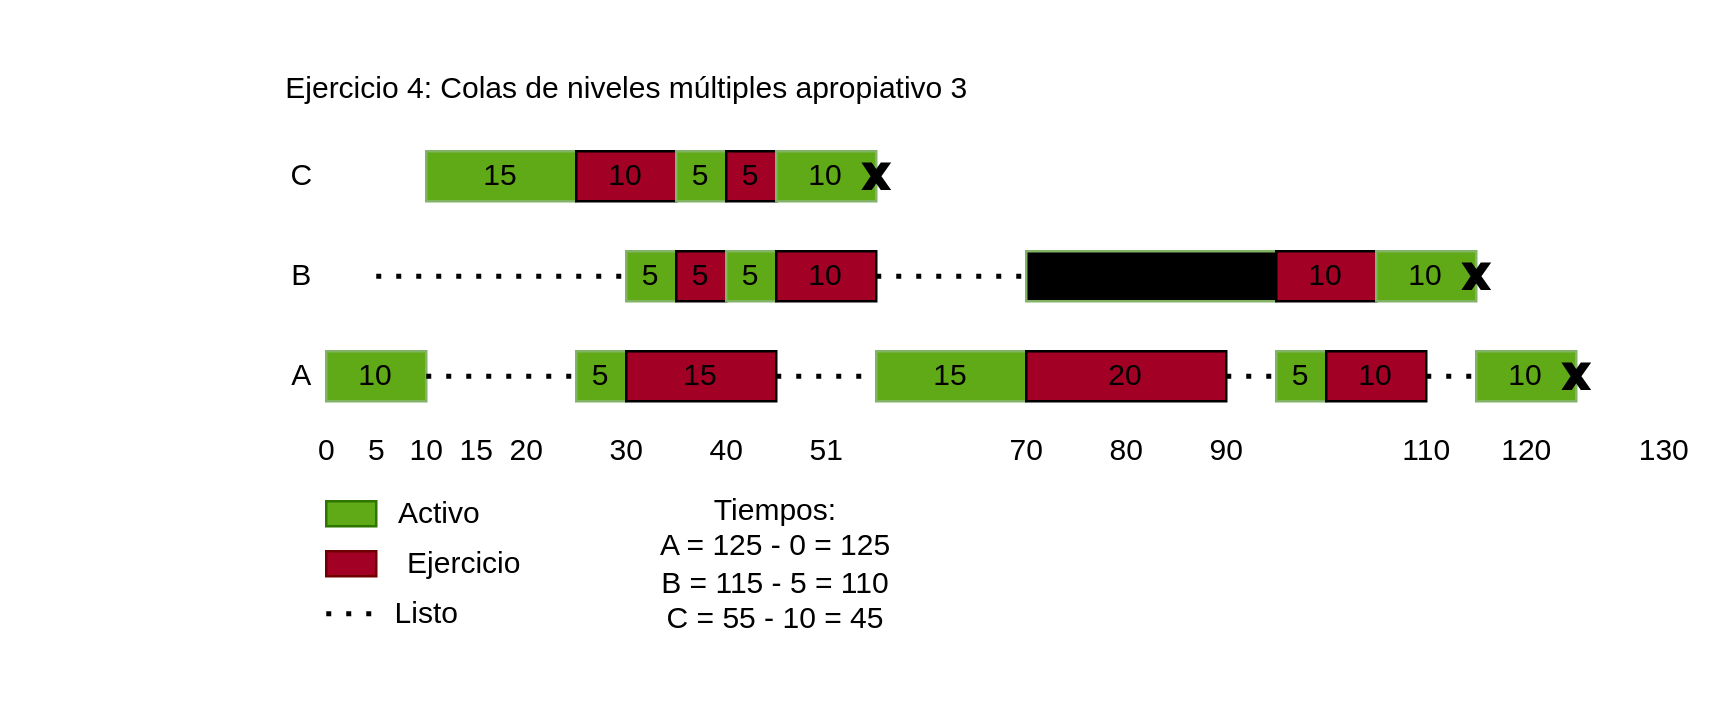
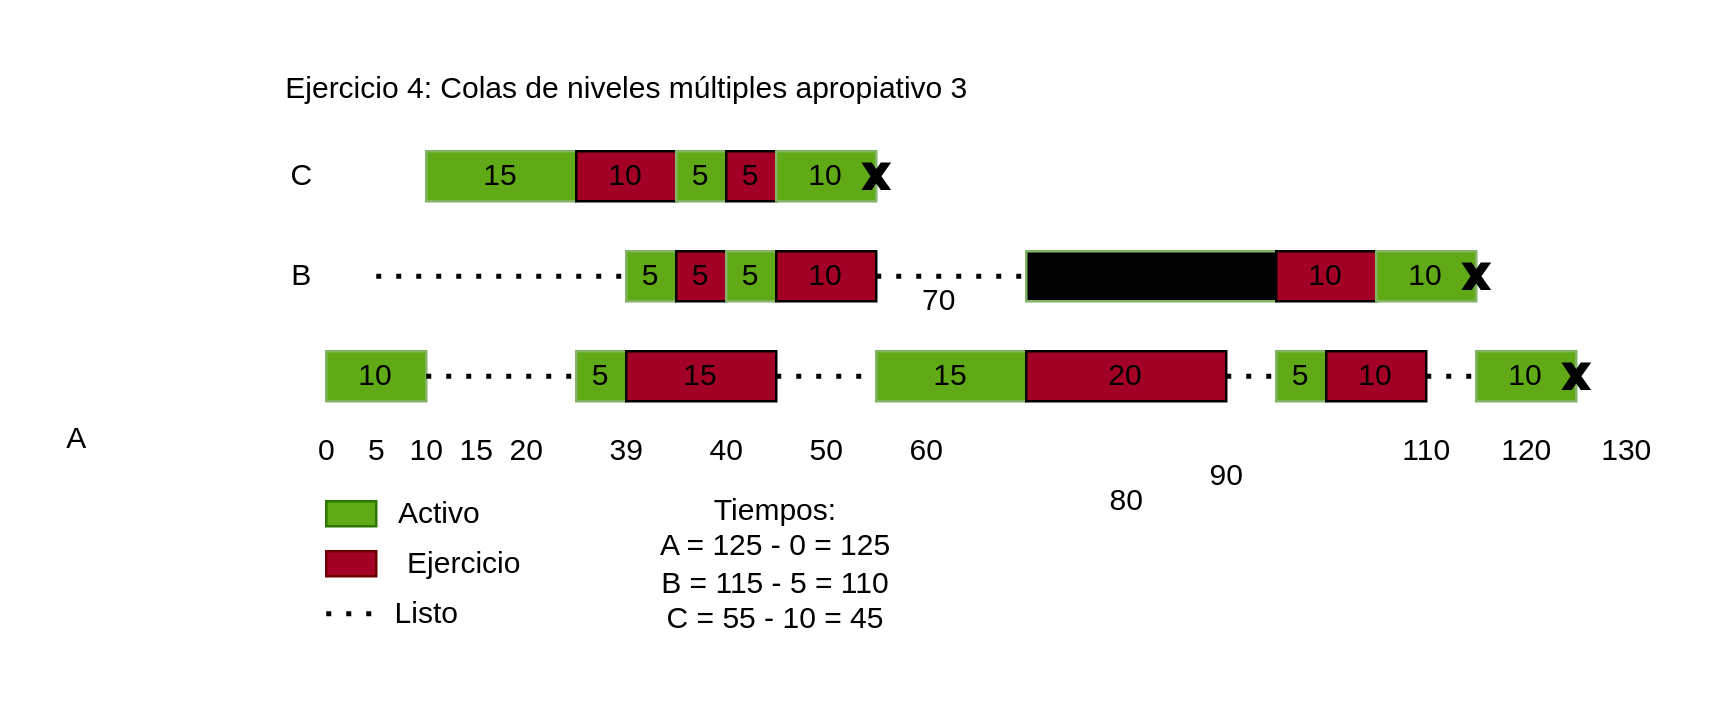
  <mxCell id="0" />
  <mxCell id="1" parent="0" />
  <mxCell id="2" value="C" style="text;html=1;align=center;verticalAlign=middle;resizable=0;points=[];autosize=1;strokeColor=none;fillColor=none;" parent="1" vertex="1"><mxGeometry x="110" y="60" width="20" height="20" as="geometry" /></mxCell>
  <mxCell id="3" value="B" style="text;html=1;align=center;verticalAlign=middle;resizable=0;points=[];autosize=1;strokeColor=none;fillColor=none;" parent="1" vertex="1"><mxGeometry x="110" y="100" width="20" height="20" as="geometry" /></mxCell>
- <mxCell id="4" value="A" style="text;html=1;align=center;verticalAlign=middle;resizable=0;points=[];autosize=1;strokeColor=none;fillColor=none;" parent="1" vertex="1"><mxGeometry x="110" y="140" width="20" height="20" as="geometry" /></mxCell>
+ <mxCell id="4" value="A" style="text;html=1;align=center;verticalAlign=middle;resizable=0;points=[];autosize=1;strokeColor=none;fillColor=none;" parent="1" vertex="1"><mxGeometry x="20" y="165" width="20" height="20" as="geometry" /></mxCell>
  <mxCell id="5" value="10" style="text;html=1;align=center;verticalAlign=middle;resizable=0;points=[];autosize=1;strokeColor=none;fillColor=none;" parent="1" vertex="1"><mxGeometry x="155" y="170" width="30" height="20" as="geometry" /></mxCell>
  <mxCell id="6" value="20" style="text;html=1;align=center;verticalAlign=middle;resizable=0;points=[];autosize=1;strokeColor=none;fillColor=none;" parent="1" vertex="1"><mxGeometry x="195" y="170" width="30" height="20" as="geometry" /></mxCell>
- <mxCell id="7" value="30" style="text;html=1;align=center;verticalAlign=middle;resizable=0;points=[];autosize=1;strokeColor=none;fillColor=none;" parent="1" vertex="1"><mxGeometry x="235" y="170" width="30" height="20" as="geometry" /></mxCell>
+ <mxCell id="7" value="39" style="text;html=1;align=center;verticalAlign=middle;resizable=0;points=[];autosize=1;strokeColor=none;fillColor=none;" parent="1" vertex="1"><mxGeometry x="235" y="170" width="30" height="20" as="geometry" /></mxCell>
  <mxCell id="8" value="40" style="text;html=1;align=center;verticalAlign=middle;resizable=0;points=[];autosize=1;strokeColor=none;fillColor=none;" parent="1" vertex="1"><mxGeometry x="275" y="170" width="30" height="20" as="geometry" /></mxCell>
- <mxCell id="9" value="51" style="text;html=1;align=center;verticalAlign=middle;resizable=0;points=[];autosize=1;strokeColor=none;fillColor=none;" parent="1" vertex="1"><mxGeometry x="315" y="170" width="30" height="20" as="geometry" /></mxCell>
- <mxCell id="11" value="70" style="text;html=1;align=center;verticalAlign=middle;resizable=0;points=[];autosize=1;strokeColor=none;fillColor=none;" parent="1" vertex="1"><mxGeometry x="395" y="170" width="30" height="20" as="geometry" /></mxCell>
- <mxCell id="12" value="80" style="text;html=1;align=center;verticalAlign=middle;resizable=0;points=[];autosize=1;strokeColor=none;fillColor=none;" parent="1" vertex="1"><mxGeometry x="435" y="170" width="30" height="20" as="geometry" /></mxCell>
- <mxCell id="13" value="90" style="text;html=1;align=center;verticalAlign=middle;resizable=0;points=[];autosize=1;strokeColor=none;fillColor=none;" parent="1" vertex="1"><mxGeometry x="475" y="170" width="30" height="20" as="geometry" /></mxCell>
+ <mxCell id="9" value="50" style="text;html=1;align=center;verticalAlign=middle;resizable=0;points=[];autosize=1;strokeColor=none;fillColor=none;" parent="1" vertex="1"><mxGeometry x="315" y="170" width="30" height="20" as="geometry" /></mxCell>
+ <mxCell id="10" value="60" style="text;html=1;align=center;verticalAlign=middle;resizable=0;points=[];autosize=1;strokeColor=none;fillColor=none;" parent="1" vertex="1"><mxGeometry x="355" y="170" width="30" height="20" as="geometry" /></mxCell>
+ <mxCell id="11" value="70" style="text;html=1;align=center;verticalAlign=middle;resizable=0;points=[];autosize=1;strokeColor=none;fillColor=none;" parent="1" vertex="1"><mxGeometry x="360" y="110" width="30" height="20" as="geometry" /></mxCell>
+ <mxCell id="12" value="80" style="text;html=1;align=center;verticalAlign=middle;resizable=0;points=[];autosize=1;strokeColor=none;fillColor=none;" parent="1" vertex="1"><mxGeometry x="435" y="190" width="30" height="20" as="geometry" /></mxCell>
+ <mxCell id="13" value="90" style="text;html=1;align=center;verticalAlign=middle;resizable=0;points=[];autosize=1;strokeColor=none;fillColor=none;" parent="1" vertex="1"><mxGeometry x="475" y="180" width="30" height="20" as="geometry" /></mxCell>
  <mxCell id="14" value="110" style="text;html=1;align=center;verticalAlign=middle;resizable=0;points=[];autosize=1;strokeColor=none;fillColor=none;" parent="1" vertex="1"><mxGeometry x="555" y="170" width="30" height="20" as="geometry" /></mxCell>
  <mxCell id="15" value="120" style="text;html=1;align=center;verticalAlign=middle;resizable=0;points=[];autosize=1;strokeColor=none;fillColor=none;" parent="1" vertex="1"><mxGeometry x="590" y="170" width="40" height="20" as="geometry" /></mxCell>
  <mxCell id="16" value="&lt;span style=&quot;white-space: pre;&quot;&gt;&#09;&lt;/span&gt;&lt;span style=&quot;white-space: pre;&quot;&gt;&#09;&lt;/span&gt;&lt;span style=&quot;white-space: pre;&quot;&gt;&#09;&lt;/span&gt;Ejercicio 4: Colas de niveles múltiples apropiativo 3" style="text;html=1;align=center;verticalAlign=middle;resizable=0;points=[];autosize=1;strokeColor=none;fillColor=none;" parent="1" vertex="1"><mxGeometry x="20" y="20" width="380" height="30" as="geometry" /></mxCell>
  <mxCell id="17" value="5" style="text;html=1;align=center;verticalAlign=middle;resizable=0;points=[];autosize=1;strokeColor=none;fillColor=none;" parent="1" vertex="1"><mxGeometry x="140" y="170" width="20" height="20" as="geometry" /></mxCell>
  <mxCell id="18" value="15" style="text;html=1;align=center;verticalAlign=middle;resizable=0;points=[];autosize=1;strokeColor=none;fillColor=none;" parent="1" vertex="1"><mxGeometry x="175" y="170" width="30" height="20" as="geometry" /></mxCell>
  <mxCell id="19" value="0" style="text;html=1;align=center;verticalAlign=middle;resizable=0;points=[];autosize=1;strokeColor=none;fillColor=none;" parent="1" vertex="1"><mxGeometry x="115" y="165" width="30" height="30" as="geometry" /></mxCell>
  <mxCell id="20" value="" style="rounded=0;whiteSpace=wrap;html=1;fillColor=#a20025;fontColor=#ffffff;strokeColor=#6F0000;" parent="1" vertex="1"><mxGeometry x="130" y="220" width="20" height="10" as="geometry" /></mxCell>
  <mxCell id="21" value="" style="rounded=0;whiteSpace=wrap;html=1;fillColor=#60a917;fontColor=#ffffff;strokeColor=#2D7600;" parent="1" vertex="1"><mxGeometry x="130" y="200" width="20" height="10" as="geometry" /></mxCell>
  <mxCell id="22" value="Activo" style="text;html=1;align=center;verticalAlign=middle;resizable=0;points=[];autosize=1;strokeColor=none;fillColor=none;" parent="1" vertex="1"><mxGeometry x="145" y="190" width="60" height="30" as="geometry" /></mxCell>
  <mxCell id="23" value="Ejercicio" style="text;html=1;align=center;verticalAlign=middle;resizable=0;points=[];autosize=1;strokeColor=none;fillColor=none;" parent="1" vertex="1"><mxGeometry x="145" y="210" width="80" height="30" as="geometry" /></mxCell>
  <mxCell id="24" value="" style="endArrow=none;dashed=1;html=1;dashPattern=1 3;strokeWidth=2;rounded=0;entryX=0.1;entryY=0.5;entryDx=0;entryDy=0;entryPerimeter=0;" parent="1" target="25" edge="1"><mxGeometry width="50" height="50" relative="1" as="geometry"><mxPoint x="130" y="245" as="sourcePoint" /><mxPoint x="250" y="190" as="targetPoint" /><Array as="points"><mxPoint x="140" y="245" /></Array></mxGeometry></mxCell>
  <mxCell id="25" value="Listo" style="text;html=1;align=center;verticalAlign=middle;resizable=0;points=[];autosize=1;strokeColor=none;fillColor=none;" parent="1" vertex="1"><mxGeometry x="145" y="230" width="50" height="30" as="geometry" /></mxCell>
- <mxCell id="26" value="130" style="text;html=1;align=center;verticalAlign=middle;resizable=0;points=[];autosize=1;strokeColor=none;fillColor=none;" parent="1" vertex="1"><mxGeometry x="645" y="165" width="40" height="30" as="geometry" /></mxCell>
+ <mxCell id="26" value="130" style="text;html=1;align=center;verticalAlign=middle;resizable=0;points=[];autosize=1;strokeColor=none;fillColor=none;" parent="1" vertex="1"><mxGeometry x="630" y="165" width="40" height="30" as="geometry" /></mxCell>
  <mxCell id="27" value="Tiempos:&lt;br&gt;A = 125 -&amp;nbsp;0 = 125&lt;br&gt;B = 115 - 5 = 110&lt;br&gt;C = 55 - 10 = 45" style="text;html=1;strokeColor=none;fillColor=none;align=center;verticalAlign=middle;whiteSpace=wrap;rounded=0;" parent="1" vertex="1"><mxGeometry x="250" y="210" width="120" height="30" as="geometry" /></mxCell>
  <mxCell id="28" value="10" style="rounded=0;whiteSpace=wrap;html=1;fillColor=#60A917;strokeColor=#82b366;" vertex="1" parent="1"><mxGeometry x="130" y="140" width="40" height="20" as="geometry" /></mxCell>
  <mxCell id="29" value="" style="endArrow=none;dashed=1;html=1;dashPattern=1 3;strokeWidth=2;rounded=0;" edge="1" parent="1"><mxGeometry width="50" height="50" relative="1" as="geometry"><mxPoint x="150" y="110" as="sourcePoint" /><mxPoint x="250" y="110" as="targetPoint" /><Array as="points"><mxPoint x="180" y="110" /></Array></mxGeometry></mxCell>
  <mxCell id="30" value="15" style="rounded=0;whiteSpace=wrap;html=1;fillColor=#60A917;strokeColor=#82b366;" vertex="1" parent="1"><mxGeometry x="170" y="60" width="60" height="20" as="geometry" /></mxCell>
  <mxCell id="31" value="10" style="rounded=0;whiteSpace=wrap;html=1;fillColor=#A20025;" vertex="1" parent="1"><mxGeometry x="230" y="60" width="40" height="20" as="geometry" /></mxCell>
  <mxCell id="32" value="" style="endArrow=none;dashed=1;html=1;dashPattern=1 3;strokeWidth=2;rounded=0;exitX=1;exitY=0.5;exitDx=0;exitDy=0;entryX=0;entryY=0.5;entryDx=0;entryDy=0;" edge="1" parent="1" source="28" target="33"><mxGeometry width="50" height="50" relative="1" as="geometry"><mxPoint x="210" y="150" as="sourcePoint" /><mxPoint x="210" y="150" as="targetPoint" /><Array as="points" /></mxGeometry></mxCell>
  <mxCell id="33" value="5" style="rounded=0;whiteSpace=wrap;html=1;fillColor=#60A917;strokeColor=#82b366;" vertex="1" parent="1"><mxGeometry x="230" y="140" width="20" height="20" as="geometry" /></mxCell>
  <mxCell id="34" value="15" style="rounded=0;whiteSpace=wrap;html=1;fillColor=#A20025;" vertex="1" parent="1"><mxGeometry x="250" y="140" width="60" height="20" as="geometry" /></mxCell>
  <mxCell id="35" value="5" style="rounded=0;whiteSpace=wrap;html=1;fillColor=#60A917;strokeColor=#82b366;" vertex="1" parent="1"><mxGeometry x="250" y="100" width="20" height="20" as="geometry" /></mxCell>
  <mxCell id="36" value="5" style="rounded=0;whiteSpace=wrap;html=1;fillColor=#A20025;" vertex="1" parent="1"><mxGeometry x="270" y="100" width="20" height="20" as="geometry" /></mxCell>
  <mxCell id="37" value="5" style="rounded=0;whiteSpace=wrap;html=1;fillColor=#60A917;strokeColor=#82b366;" vertex="1" parent="1"><mxGeometry x="270" y="60" width="20" height="20" as="geometry" /></mxCell>
  <mxCell id="38" value="5" style="rounded=0;whiteSpace=wrap;html=1;fillColor=#A20025;" vertex="1" parent="1"><mxGeometry x="290" y="60" width="20" height="20" as="geometry" /></mxCell>
  <mxCell id="39" value="10" style="rounded=0;whiteSpace=wrap;html=1;fillColor=#60A917;strokeColor=#82b366;" vertex="1" parent="1"><mxGeometry x="310" y="60" width="40" height="20" as="geometry" /></mxCell>
  <mxCell id="40" value="" style="verticalLabelPosition=bottom;verticalAlign=top;html=1;shape=mxgraph.basic.x;fillColor=#000000;" vertex="1" parent="1"><mxGeometry x="345" y="65" width="10" height="10" as="geometry" /></mxCell>
  <mxCell id="41" value="5" style="rounded=0;whiteSpace=wrap;html=1;fillColor=#60A917;strokeColor=#82b366;" vertex="1" parent="1"><mxGeometry x="290" y="100" width="20" height="20" as="geometry" /></mxCell>
  <mxCell id="42" value="10" style="rounded=0;whiteSpace=wrap;html=1;fillColor=#A20025;" vertex="1" parent="1"><mxGeometry x="310" y="100" width="40" height="20" as="geometry" /></mxCell>
  <mxCell id="43" value="" style="endArrow=none;dashed=1;html=1;dashPattern=1 3;strokeWidth=2;rounded=0;exitX=1;exitY=0.5;exitDx=0;exitDy=0;entryX=0;entryY=0.5;entryDx=0;entryDy=0;" edge="1" parent="1" source="34" target="44"><mxGeometry width="50" height="50" relative="1" as="geometry"><mxPoint x="330" y="150" as="sourcePoint" /><mxPoint x="350" y="150" as="targetPoint" /><Array as="points"><mxPoint x="340" y="150" /></Array></mxGeometry></mxCell>
  <mxCell id="44" value="15" style="rounded=0;whiteSpace=wrap;html=1;fillColor=#60A917;strokeColor=#82b366;" vertex="1" parent="1"><mxGeometry x="350" y="140" width="60" height="20" as="geometry" /></mxCell>
  <mxCell id="45" value="" style="endArrow=none;dashed=1;html=1;dashPattern=1 3;strokeWidth=2;rounded=0;exitX=1;exitY=0.5;exitDx=0;exitDy=0;" edge="1" parent="1" source="42"><mxGeometry width="50" height="50" relative="1" as="geometry"><mxPoint x="380" y="110" as="sourcePoint" /><mxPoint x="410" y="110" as="targetPoint" /><Array as="points"><mxPoint x="410" y="110" /></Array></mxGeometry></mxCell>
  <mxCell id="46" value="20" style="rounded=0;whiteSpace=wrap;html=1;fillColor=#A20025;" vertex="1" parent="1"><mxGeometry x="410" y="140" width="80" height="20" as="geometry" /></mxCell>
  <mxCell id="47" value="25" style="rounded=0;whiteSpace=wrap;html=1;fillColor=#000000;strokeColor=#82b366;" vertex="1" parent="1"><mxGeometry x="410" y="100" width="100" height="20" as="geometry" /></mxCell>
  <mxCell id="48" value="10" style="rounded=0;whiteSpace=wrap;html=1;fillColor=#A20025;" vertex="1" parent="1"><mxGeometry x="510" y="100" width="40" height="20" as="geometry" /></mxCell>
  <mxCell id="49" value="5" style="rounded=0;whiteSpace=wrap;html=1;fillColor=#60A917;strokeColor=#82b366;" vertex="1" parent="1"><mxGeometry x="510" y="140" width="20" height="20" as="geometry" /></mxCell>
  <mxCell id="50" value="" style="endArrow=none;dashed=1;html=1;dashPattern=1 3;strokeWidth=2;rounded=0;entryX=0;entryY=0.5;entryDx=0;entryDy=0;exitX=1;exitY=0.5;exitDx=0;exitDy=0;" edge="1" parent="1" source="46" target="49"><mxGeometry width="50" height="50" relative="1" as="geometry"><mxPoint x="500" y="160" as="sourcePoint" /><mxPoint x="520" y="160" as="targetPoint" /><Array as="points" /></mxGeometry></mxCell>
  <mxCell id="51" value="10" style="rounded=0;whiteSpace=wrap;html=1;fillColor=#A20025;" vertex="1" parent="1"><mxGeometry x="530" y="140" width="40" height="20" as="geometry" /></mxCell>
  <mxCell id="52" value="10" style="rounded=0;whiteSpace=wrap;html=1;fillColor=#60A917;strokeColor=#82b366;" vertex="1" parent="1"><mxGeometry x="550" y="100" width="40" height="20" as="geometry" /></mxCell>
  <mxCell id="53" value="10" style="rounded=0;whiteSpace=wrap;html=1;fillColor=#60A917;strokeColor=#82b366;" vertex="1" parent="1"><mxGeometry x="590" y="140" width="40" height="20" as="geometry" /></mxCell>
  <mxCell id="54" value="" style="endArrow=none;dashed=1;html=1;dashPattern=1 3;strokeWidth=2;rounded=0;exitX=1;exitY=0.5;exitDx=0;exitDy=0;" edge="1" parent="1" source="51"><mxGeometry width="50" height="50" relative="1" as="geometry"><mxPoint x="580" y="150" as="sourcePoint" /><mxPoint x="590" y="150" as="targetPoint" /><Array as="points" /></mxGeometry></mxCell>
  <mxCell id="55" value="" style="verticalLabelPosition=bottom;verticalAlign=top;html=1;shape=mxgraph.basic.x;fillColor=#000000;" vertex="1" parent="1"><mxGeometry x="585" y="105" width="10" height="10" as="geometry" /></mxCell>
  <mxCell id="56" value="" style="verticalLabelPosition=bottom;verticalAlign=top;html=1;shape=mxgraph.basic.x;fillColor=#000000;" vertex="1" parent="1"><mxGeometry x="625" y="145" width="10" height="10" as="geometry" /></mxCell>
